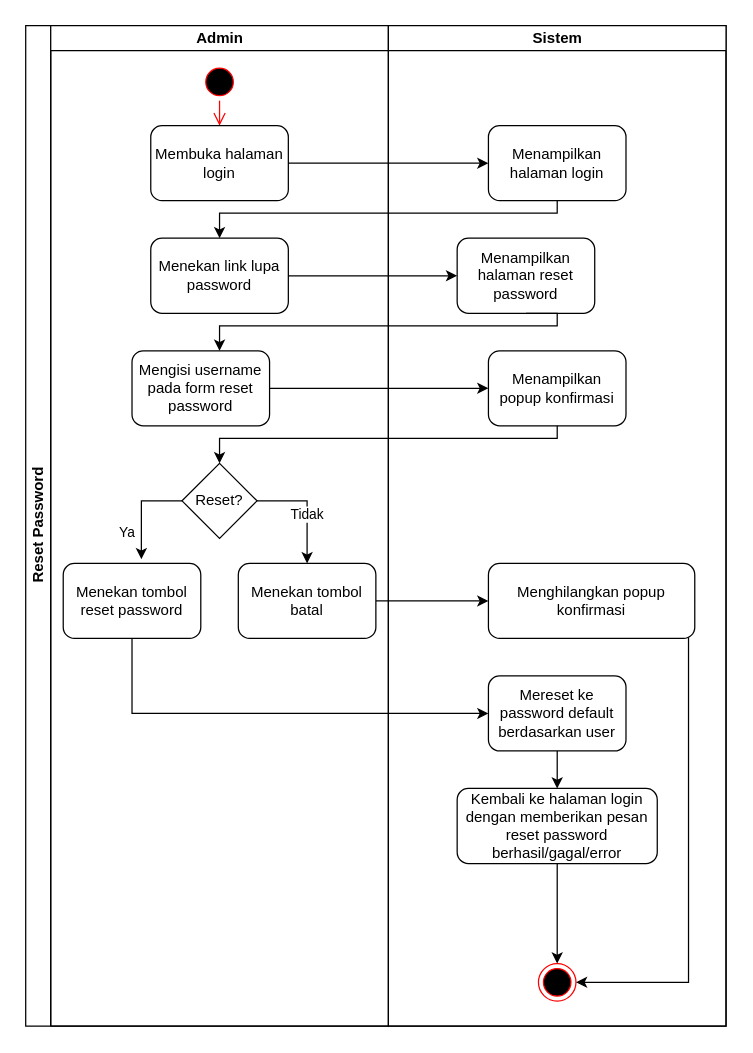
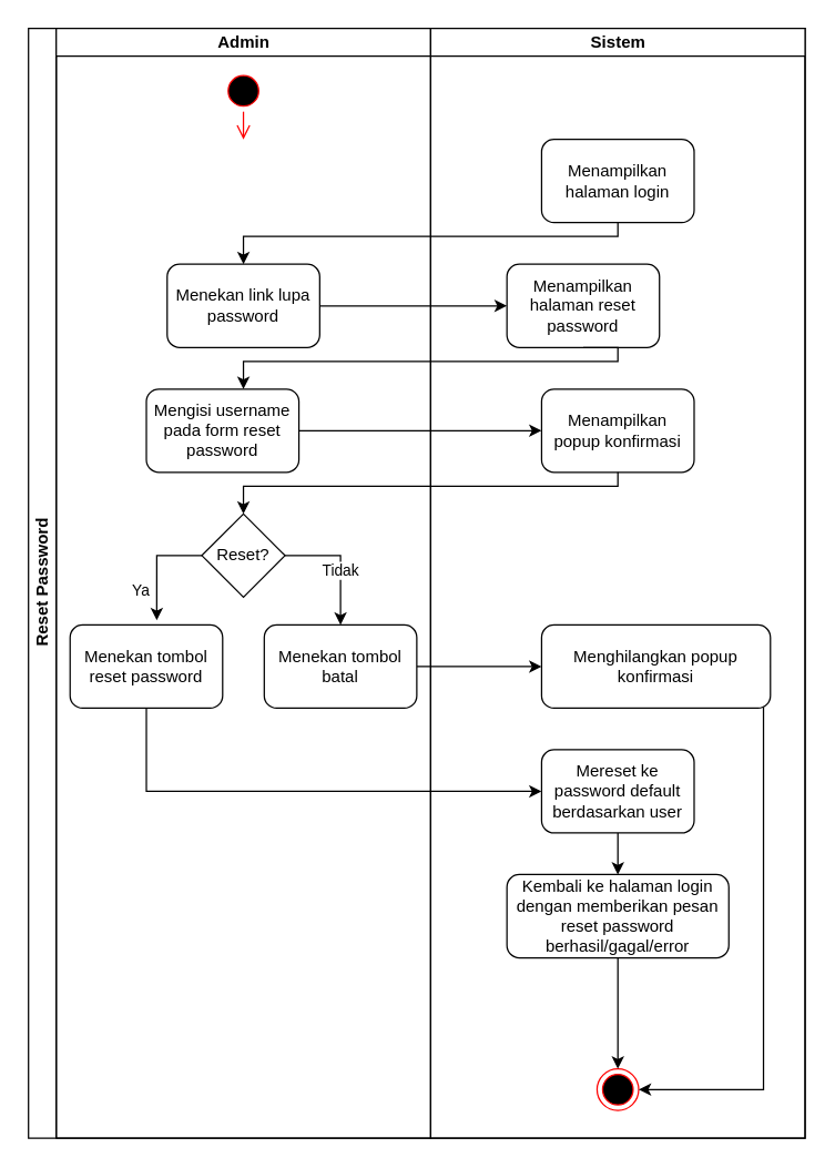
  <mxCell id="0" />
  <mxCell id="1" parent="0" />
  <mxCell id="2" value="Reset Password" style="swimlane;html=1;childLayout=stackLayout;resizeParent=1;resizeParentMax=0;startSize=20;horizontal=0;horizontalStack=1;" parent="1" vertex="1"><mxGeometry x="20" y="20" width="560" height="800" as="geometry" /></mxCell>
  <mxCell id="3" style="edgeStyle=orthogonalEdgeStyle;rounded=0;orthogonalLoop=1;jettySize=auto;html=1;entryX=0;entryY=0.5;entryDx=0;entryDy=0;" edge="1" parent="2" source="12" target="23"><mxGeometry relative="1" as="geometry" /></mxCell>
  <mxCell id="4" value="Admin" style="swimlane;html=1;startSize=20;" parent="2" vertex="1"><mxGeometry x="20" width="270" height="800" as="geometry" /></mxCell>
  <mxCell id="5" value="" style="edgeStyle=orthogonalEdgeStyle;html=1;verticalAlign=bottom;endArrow=open;endSize=8;strokeColor=#ff0000;" parent="4" source="16" edge="1"><mxGeometry relative="1" as="geometry"><mxPoint x="135" y="80" as="targetPoint" /></mxGeometry></mxCell>
  <mxCell id="6" value="Menekan tombol reset password" style="rounded=1;whiteSpace=wrap;html=1;" vertex="1" parent="4"><mxGeometry x="10" y="430" width="110" height="60" as="geometry" /></mxCell>
  <mxCell id="7" style="edgeStyle=orthogonalEdgeStyle;rounded=0;orthogonalLoop=1;jettySize=auto;html=1;entryX=0.568;entryY=-0.056;entryDx=0;entryDy=0;entryPerimeter=0;exitX=0;exitY=0.5;exitDx=0;exitDy=0;" edge="1" parent="4" source="11" target="6"><mxGeometry relative="1" as="geometry" /></mxCell>
  <mxCell id="8" value="Ya" style="edgeLabel;html=1;align=center;verticalAlign=middle;resizable=0;points=[];" vertex="1" connectable="0" parent="7"><mxGeometry x="-0.179" y="12" relative="1" as="geometry"><mxPoint x="-13" y="12" as="offset" /></mxGeometry></mxCell>
  <mxCell id="9" style="edgeStyle=orthogonalEdgeStyle;rounded=0;orthogonalLoop=1;jettySize=auto;html=1;entryX=0.5;entryY=0;entryDx=0;entryDy=0;exitX=1;exitY=0.5;exitDx=0;exitDy=0;" edge="1" parent="4" source="11" target="12"><mxGeometry relative="1" as="geometry" /></mxCell>
  <mxCell id="10" value="Tidak" style="edgeLabel;html=1;align=center;verticalAlign=middle;resizable=0;points=[];" vertex="1" connectable="0" parent="9"><mxGeometry x="-0.13" y="-10" relative="1" as="geometry"><mxPoint as="offset" /></mxGeometry></mxCell>
  <mxCell id="11" value="Reset?" style="rhombus;whiteSpace=wrap;html=1;" vertex="1" parent="4"><mxGeometry x="105" y="350" width="60" height="60" as="geometry" /></mxCell>
  <mxCell id="12" value="Menekan tombol batal" style="rounded=1;whiteSpace=wrap;html=1;" vertex="1" parent="4"><mxGeometry x="150" y="430" width="110" height="60" as="geometry" /></mxCell>
  <mxCell id="13" value="Mengisi username pada form reset password" style="rounded=1;whiteSpace=wrap;html=1;" vertex="1" parent="4"><mxGeometry x="65" y="260" width="110" height="60" as="geometry" /></mxCell>
  <mxCell id="14" value="Menekan link lupa password" style="rounded=1;whiteSpace=wrap;html=1;" parent="4" vertex="1"><mxGeometry x="80" y="170" width="110" height="60" as="geometry" /></mxCell>
- <mxCell id="15" value="Membuka halaman login" style="rounded=1;whiteSpace=wrap;html=1;" parent="4" vertex="1"><mxGeometry x="80" y="80" width="110" height="60" as="geometry" /></mxCell>
  <mxCell id="16" value="" style="ellipse;html=1;shape=startState;fillColor=#000000;strokeColor=#ff0000;" parent="4" vertex="1"><mxGeometry x="120" y="30" width="30" height="30" as="geometry" /></mxCell>
  <mxCell id="17" value="Sistem" style="swimlane;html=1;startSize=20;" parent="2" vertex="1"><mxGeometry x="290" width="270" height="800" as="geometry" /></mxCell>
  <mxCell id="18" value="" style="ellipse;html=1;shape=endState;fillColor=#000000;strokeColor=#ff0000;" parent="17" vertex="1"><mxGeometry x="120" y="750" width="30" height="30" as="geometry" /></mxCell>
  <mxCell id="19" value="Menampilkan popup konfirmasi" style="rounded=1;whiteSpace=wrap;html=1;" vertex="1" parent="17"><mxGeometry x="80" y="260" width="110" height="60" as="geometry" /></mxCell>
  <mxCell id="20" value="Menampilkan halaman reset password" style="rounded=1;whiteSpace=wrap;html=1;" vertex="1" parent="17"><mxGeometry x="55" y="170" width="110" height="60" as="geometry" /></mxCell>
  <mxCell id="21" value="Menampilkan halaman login" style="rounded=1;whiteSpace=wrap;html=1;" parent="17" vertex="1"><mxGeometry x="80" y="80" width="110" height="60" as="geometry" /></mxCell>
  <mxCell id="22" style="edgeStyle=orthogonalEdgeStyle;rounded=0;orthogonalLoop=1;jettySize=auto;html=1;entryX=1;entryY=0.5;entryDx=0;entryDy=0;exitX=1;exitY=0.5;exitDx=0;exitDy=0;" edge="1" parent="17" source="23" target="18"><mxGeometry relative="1" as="geometry"><Array as="points"><mxPoint x="240" y="460" /><mxPoint x="240" y="765" /></Array></mxGeometry></mxCell>
  <mxCell id="23" value="Menghilangkan popup konfirmasi" style="rounded=1;whiteSpace=wrap;html=1;" vertex="1" parent="17"><mxGeometry x="80" y="430" width="165" height="60" as="geometry" /></mxCell>
  <mxCell id="24" style="edgeStyle=orthogonalEdgeStyle;rounded=0;orthogonalLoop=1;jettySize=auto;html=1;entryX=0.5;entryY=0;entryDx=0;entryDy=0;" edge="1" parent="17" source="25" target="27"><mxGeometry relative="1" as="geometry" /></mxCell>
  <mxCell id="25" value="Mereset ke password default berdasarkan user" style="rounded=1;whiteSpace=wrap;html=1;" vertex="1" parent="17"><mxGeometry x="80" y="520" width="110" height="60" as="geometry" /></mxCell>
  <mxCell id="26" style="edgeStyle=orthogonalEdgeStyle;rounded=0;orthogonalLoop=1;jettySize=auto;html=1;entryX=0.5;entryY=0;entryDx=0;entryDy=0;" edge="1" parent="17" source="27" target="18"><mxGeometry relative="1" as="geometry" /></mxCell>
  <mxCell id="27" value="Kembali ke halaman login dengan memberikan pesan reset password berhasil/gagal/error" style="rounded=1;whiteSpace=wrap;html=1;" vertex="1" parent="17"><mxGeometry x="55" y="610" width="160" height="60" as="geometry" /></mxCell>
- <mxCell id="28" style="edgeStyle=orthogonalEdgeStyle;rounded=0;orthogonalLoop=1;jettySize=auto;html=1;" parent="2" source="15" target="21" edge="1"><mxGeometry relative="1" as="geometry" /></mxCell>
  <mxCell id="29" style="edgeStyle=orthogonalEdgeStyle;rounded=0;orthogonalLoop=1;jettySize=auto;html=1;entryX=0.5;entryY=0;entryDx=0;entryDy=0;exitX=0.5;exitY=1;exitDx=0;exitDy=0;" parent="2" source="21" target="14" edge="1"><mxGeometry relative="1" as="geometry"><Array as="points"><mxPoint x="375" y="150" /><mxPoint x="125" y="150" /></Array></mxGeometry></mxCell>
  <mxCell id="30" style="edgeStyle=orthogonalEdgeStyle;rounded=0;orthogonalLoop=1;jettySize=auto;html=1;entryX=0;entryY=0.5;entryDx=0;entryDy=0;" edge="1" parent="2" source="14" target="20"><mxGeometry relative="1" as="geometry" /></mxCell>
  <mxCell id="31" style="edgeStyle=orthogonalEdgeStyle;rounded=0;orthogonalLoop=1;jettySize=auto;html=1;exitX=0.5;exitY=1;exitDx=0;exitDy=0;" edge="1" parent="2" source="20" target="13"><mxGeometry relative="1" as="geometry"><Array as="points"><mxPoint x="425" y="240" /><mxPoint x="155" y="240" /></Array></mxGeometry></mxCell>
  <mxCell id="32" style="edgeStyle=orthogonalEdgeStyle;rounded=0;orthogonalLoop=1;jettySize=auto;html=1;entryX=0;entryY=0.5;entryDx=0;entryDy=0;" edge="1" parent="2" source="13" target="19"><mxGeometry relative="1" as="geometry" /></mxCell>
  <mxCell id="33" style="edgeStyle=orthogonalEdgeStyle;rounded=0;orthogonalLoop=1;jettySize=auto;html=1;entryX=0;entryY=0.5;entryDx=0;entryDy=0;exitX=0.5;exitY=1;exitDx=0;exitDy=0;" edge="1" parent="2" source="6" target="25"><mxGeometry relative="1" as="geometry" /></mxCell>
  <mxCell id="34" style="edgeStyle=orthogonalEdgeStyle;rounded=0;orthogonalLoop=1;jettySize=auto;html=1;entryX=0.5;entryY=0;entryDx=0;entryDy=0;exitX=0.5;exitY=1;exitDx=0;exitDy=0;" edge="1" parent="2" source="19" target="11"><mxGeometry relative="1" as="geometry"><Array as="points"><mxPoint x="425" y="330" /><mxPoint x="155" y="330" /></Array></mxGeometry></mxCell>
